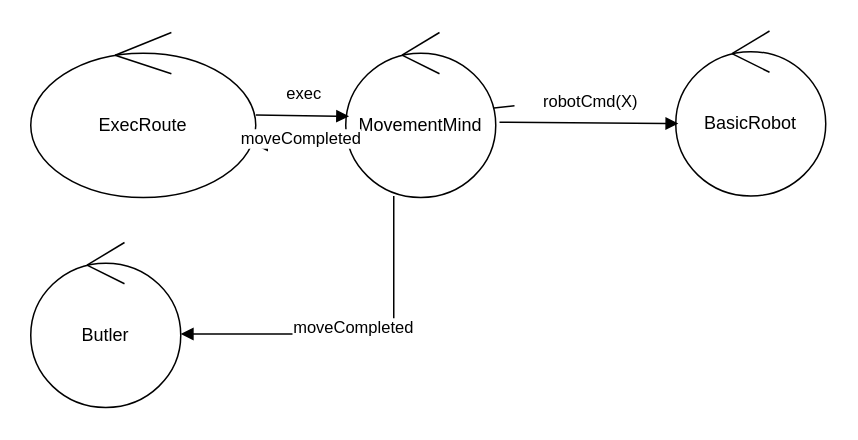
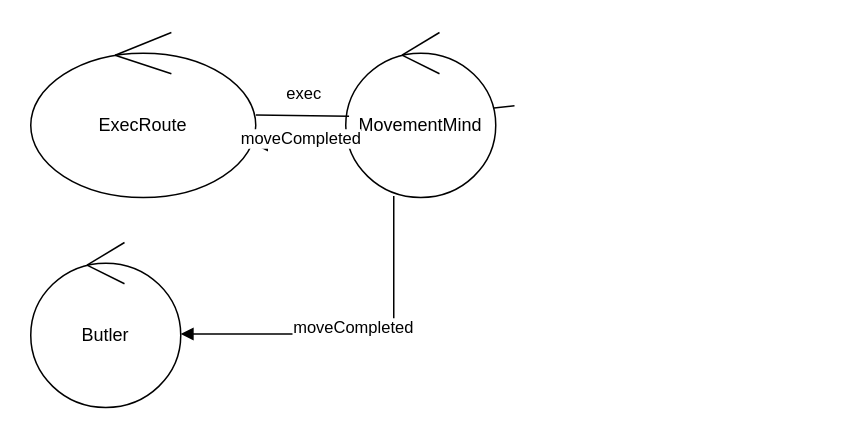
  <mxCell id="0" />
  <mxCell id="1" parent="0" />
  <mxCell id="2" value="robotCmd(X)" style="html=1;verticalAlign=bottom;endArrow=block;entryX=0.017;entryY=0.561;entryDx=0;entryDy=0;entryPerimeter=0;exitX=1.025;exitY=0.544;exitDx=0;exitDy=0;exitPerimeter=0;" edge="1" parent="1"><mxGeometry x="0.015" y="5" width="80" relative="1" as="geometry"><mxPoint x="342.5" y="69.84" as="sourcePoint" /><mxPoint x="250.8" y="79.84" as="targetPoint" /><mxPoint as="offset" /><Array as="points" /></mxGeometry></mxCell>
  <mxCell id="3" value="ExecRoute" style="ellipse;shape=umlControl;whiteSpace=wrap;html=1;" vertex="1" parent="1"><mxGeometry x="20" y="21" width="150" height="110" as="geometry" /></mxCell>
  <mxCell id="4" value="MovementMind" style="ellipse;shape=umlControl;whiteSpace=wrap;html=1;" vertex="1" parent="1"><mxGeometry x="230" y="21" width="100" height="110" as="geometry" /></mxCell>
- <mxCell id="5" value="exec" style="html=1;verticalAlign=bottom;endArrow=block;entryX=0.022;entryY=0.508;entryDx=0;entryDy=0;entryPerimeter=0;" edge="1" parent="1" target="4" source="3"><mxGeometry x="0.015" y="5" width="80" relative="1" as="geometry"><mxPoint x="120" y="81" as="sourcePoint" /><mxPoint x="230" y="76" as="targetPoint" /><mxPoint as="offset" /><Array as="points" /></mxGeometry></mxCell>
- <mxCell id="6" value="BasicRobot" style="ellipse;shape=umlControl;whiteSpace=wrap;html=1;" vertex="1" parent="1"><mxGeometry x="450" y="20" width="100" height="110" as="geometry" /></mxCell>
- <mxCell id="7" value="robotCmd(X)" style="html=1;verticalAlign=bottom;endArrow=block;entryX=0.017;entryY=0.561;entryDx=0;entryDy=0;entryPerimeter=0;exitX=1.025;exitY=0.544;exitDx=0;exitDy=0;exitPerimeter=0;" edge="1" parent="1" source="4" target="6"><mxGeometry x="0.015" y="5" width="80" relative="1" as="geometry"><mxPoint x="130" y="91" as="sourcePoint" /><mxPoint x="240.8" y="90.84" as="targetPoint" /><mxPoint as="offset" /><Array as="points" /></mxGeometry></mxCell>
+ <mxCell id="5" value="exec" style="html=1;verticalAlign=bottom;endArrow=none;entryX=0.022;entryY=0.508;entryDx=0;entryDy=0;entryPerimeter=0;" edge="1" parent="1" target="4" source="3"><mxGeometry x="0.015" y="5" width="80" relative="1" as="geometry"><mxPoint x="120" y="81" as="sourcePoint" /><mxPoint x="230" y="76" as="targetPoint" /><mxPoint as="offset" /><Array as="points" /></mxGeometry></mxCell>
  <mxCell id="8" value="Butler" style="ellipse;shape=umlControl;whiteSpace=wrap;html=1;" vertex="1" parent="1"><mxGeometry x="20" y="161" width="100" height="110" as="geometry" /></mxCell>
  <mxCell id="9" value="moveCompleted" style="html=1;verticalAlign=bottom;endArrow=block;rounded=0;edgeStyle=orthogonalEdgeStyle;" edge="1" parent="1"><mxGeometry x="0.015" y="5" width="80" relative="1" as="geometry"><mxPoint x="262" y="130" as="sourcePoint" /><mxPoint x="120" y="222" as="targetPoint" /><mxPoint as="offset" /><Array as="points"><mxPoint x="262" y="222" /></Array></mxGeometry></mxCell>
  <mxCell id="10" value="moveCompleted" style="html=1;verticalAlign=bottom;endArrow=block;entryX=0.997;entryY=0.682;entryDx=0;entryDy=0;entryPerimeter=0;" edge="1" parent="1" target="3"><mxGeometry x="0.015" y="5" width="80" relative="1" as="geometry"><mxPoint x="231" y="96" as="sourcePoint" /><mxPoint x="230.8" y="145.34" as="targetPoint" /><mxPoint as="offset" /><Array as="points" /></mxGeometry></mxCell>
